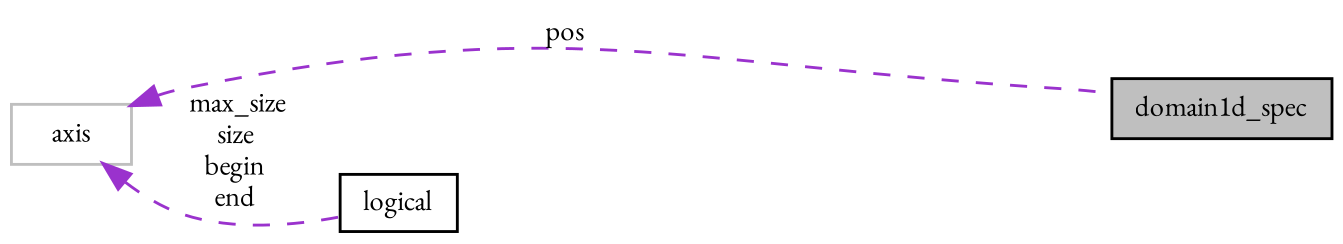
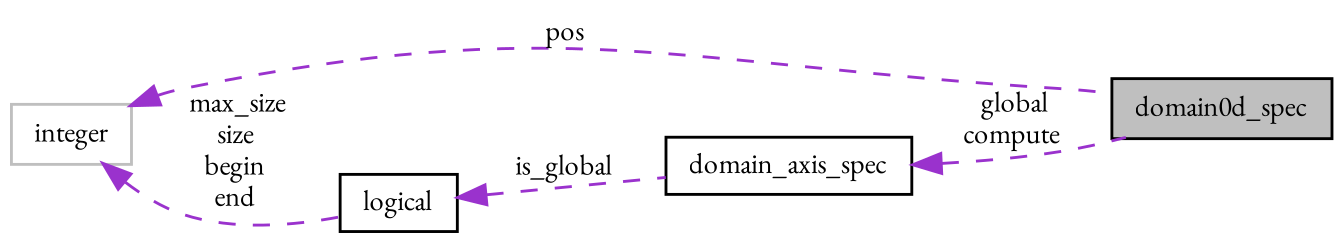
  digraph {
    fontname="EB Garamond"
    rankdir=LR
    node [color=black fillcolor=white fontname="EB Garamond" fontsize=10 shape=record style=filled]
    edge [color=darkorchid3 dir=back fontname="EB Garamond" fontsize=10 labelfontname=Helvetica labelfontsize=10 style=dashed]
-   n1 [fillcolor=grey75 fontcolor=black height=0.2 label=domain1d_spec width=0.4]
+   n1 [fillcolor=grey75 fontcolor=black height=0.2 label=domain0d_spec width=0.4]
+   n2 [height=0.2 label=domain_axis_spec width=0.4]
    n3 [height=0.2 label=logical width=0.4]
-   n4 [color=grey75 height=0.2 label=axis width=0.4]
+   n4 [color=grey75 height=0.2 label=integer width=0.4]
+   n2 -> n1 [label=" global\ncompute"]
+   n3 -> n2 [label=" is_global"]
    n4 -> n1 [label=" pos"]
    n4 -> n3 [label=" max_size\nsize\nbegin\nend"]
  }
